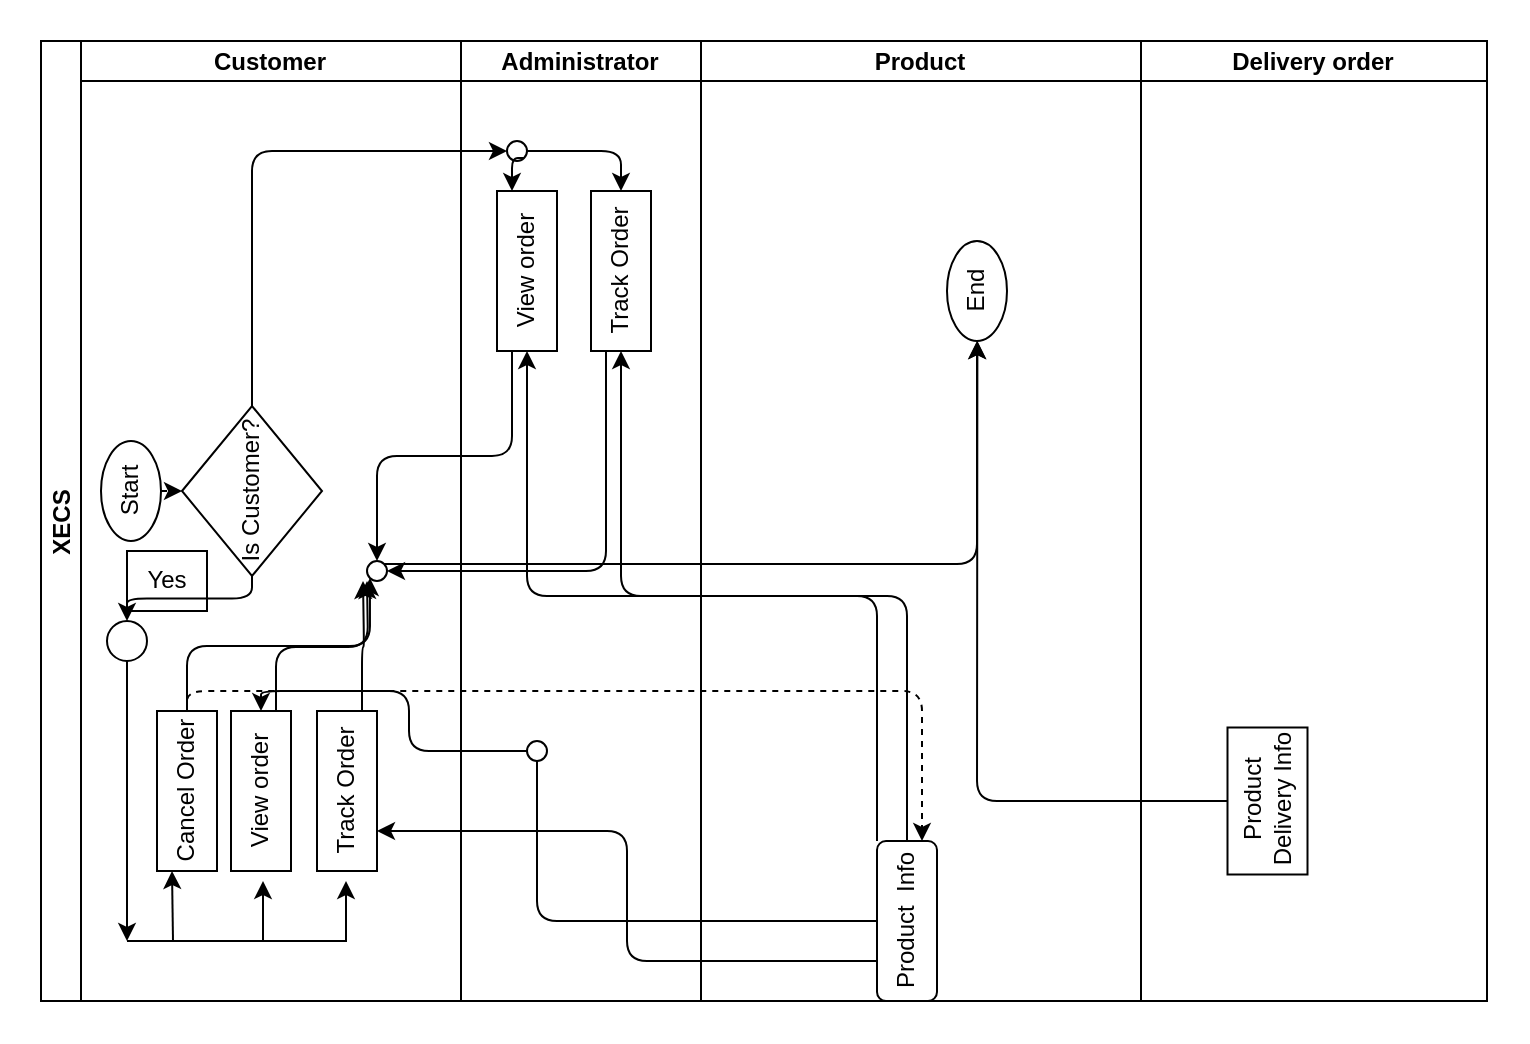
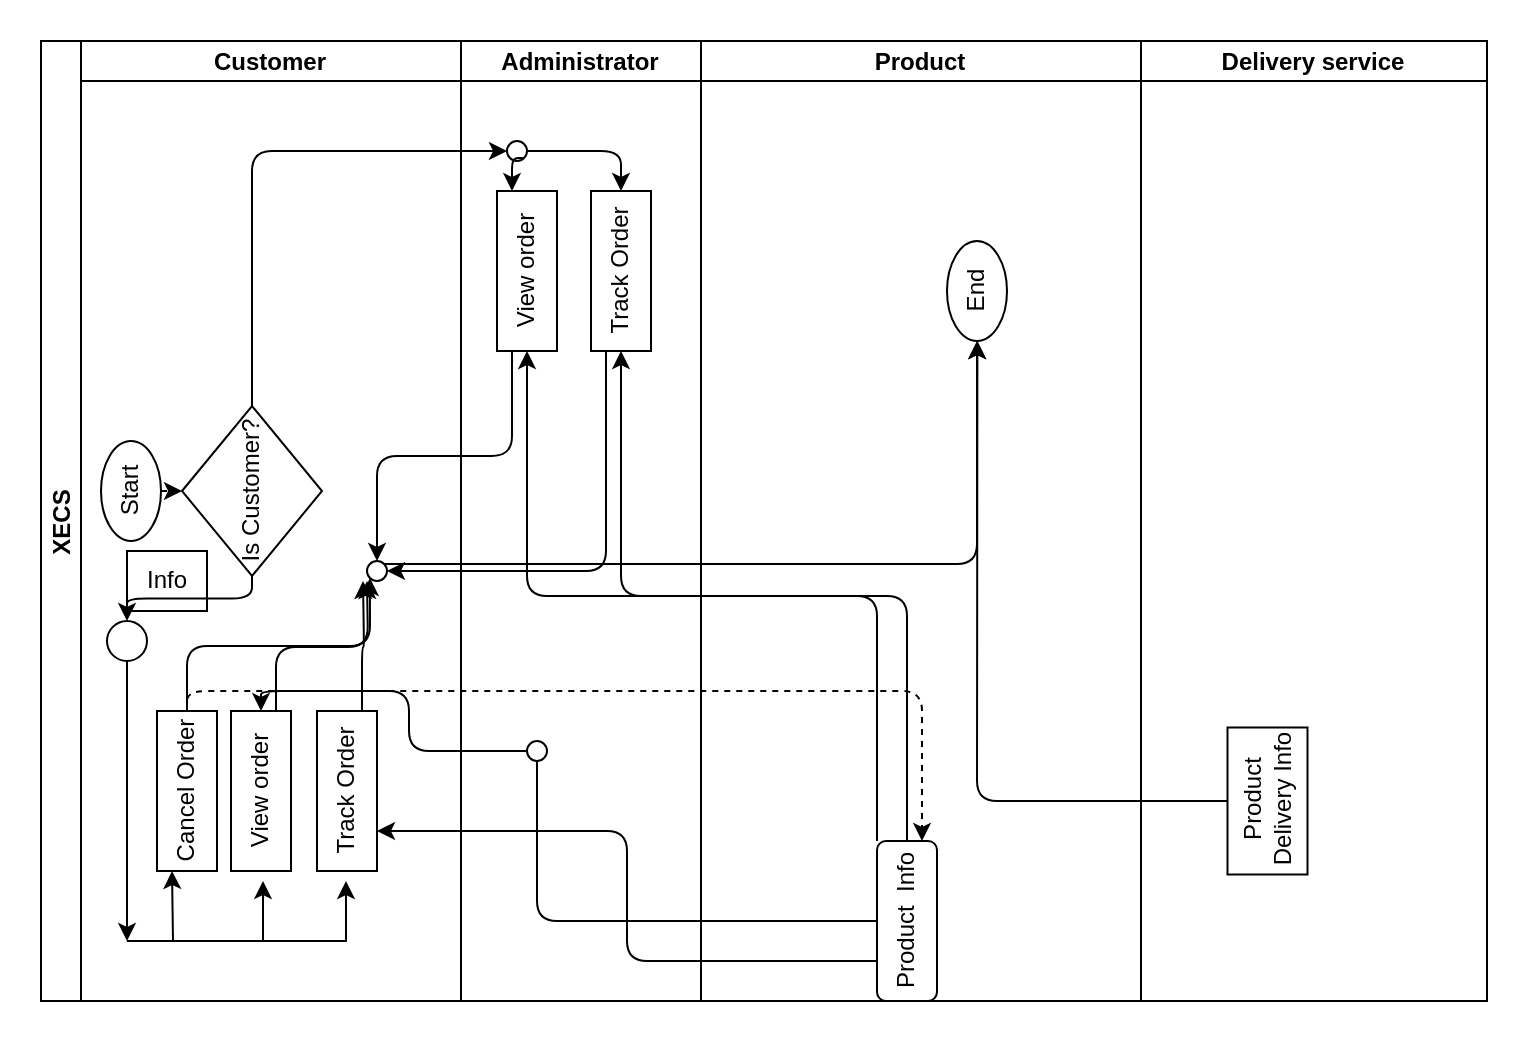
  <mxCell id="0" />
  <mxCell id="1" parent="0" />
  <mxCell id="2" value="XECS" style="swimlane;childLayout=stackLayout;resizeParent=1;resizeParentMax=0;startSize=20;horizontal=0;horizontalStack=1;fillColor=none;strokeColor=#000000;fontColor=#000000;" parent="1" vertex="1"><mxGeometry x="20" width="723" height="480" as="geometry" y="20" /></mxCell>
  <mxCell id="3" value="Customer" style="swimlane;startSize=20;fillColor=none;strokeColor=#000000;fontColor=#000000;" parent="2" vertex="1"><mxGeometry x="20" width="190" height="480" as="geometry" /></mxCell>
  <mxCell id="4" style="edgeStyle=none;html=1;exitX=0.5;exitY=1;exitDx=0;exitDy=0;entryX=0.5;entryY=0;entryDx=0;entryDy=0;fillColor=none;strokeColor=#000000;fontColor=#000000;dashed=1;" parent="3" source="5" target="7" edge="1"><mxGeometry relative="1" as="geometry" /></mxCell>
  <mxCell id="5" value="Start" style="ellipse;whiteSpace=wrap;html=1;rotation=-90;fillColor=none;strokeColor=#000000;fontColor=#000000;" parent="3" vertex="1"><mxGeometry y="210" width="50" height="30" as="geometry" /></mxCell>
  <mxCell id="6" style="edgeStyle=orthogonalEdgeStyle;html=1;exitX=0;exitY=0.5;exitDx=0;exitDy=0;entryX=0.5;entryY=0;entryDx=0;entryDy=0;fillColor=none;strokeColor=#000000;fontColor=#000000;" parent="3" source="7" target="12" edge="1"><mxGeometry relative="1" as="geometry" /></mxCell>
  <mxCell id="7" value="Is Customer?" style="rhombus;whiteSpace=wrap;html=1;rotation=-90;fillColor=none;strokeColor=#000000;fontColor=#000000;" parent="3" vertex="1"><mxGeometry x="43" y="190" width="85" height="70" as="geometry" /></mxCell>
  <mxCell id="8" style="edgeStyle=orthogonalEdgeStyle;html=1;exitX=1;exitY=0.5;exitDx=0;exitDy=0;entryX=0;entryY=1;entryDx=0;entryDy=0;endArrow=classic;endFill=1;fillColor=none;strokeColor=#000000;fontColor=#000000;" parent="3" source="9" target="17" edge="1"><mxGeometry relative="1" as="geometry" /></mxCell>
  <mxCell id="9" value="Cancel Order" style="rounded=0;whiteSpace=wrap;html=1;rotation=-90;fillColor=none;strokeColor=#000000;fontColor=#000000;" parent="3" vertex="1"><mxGeometry x="13" y="360" width="80" height="30" as="geometry" /></mxCell>
  <mxCell id="10" value="View order" style="rounded=0;whiteSpace=wrap;html=1;rotation=-90;fillColor=none;strokeColor=#000000;fontColor=#000000;" parent="3" vertex="1"><mxGeometry x="50" y="360" width="80" height="30" as="geometry" /></mxCell>
  <mxCell id="11" value="Track Order" style="rounded=0;whiteSpace=wrap;html=1;rotation=-90;fillColor=none;strokeColor=#000000;fontColor=#000000;" parent="3" vertex="1"><mxGeometry x="93" y="360" width="80" height="30" as="geometry" /></mxCell>
  <mxCell id="12" value="" style="ellipse;whiteSpace=wrap;html=1;aspect=fixed;fillColor=none;strokeColor=#000000;fontColor=#000000;" parent="3" vertex="1"><mxGeometry x="13" y="290" width="20" height="20" as="geometry" /></mxCell>
  <mxCell id="13" value="" style="ellipse;whiteSpace=wrap;html=1;aspect=fixed;fillColor=none;strokeColor=#000000;fontColor=#000000;" parent="3" vertex="1"><mxGeometry x="13" y="440" as="geometry" /></mxCell>
  <mxCell id="14" value="" style="endArrow=classic;html=1;entryX=0;entryY=0.25;entryDx=0;entryDy=0;fillColor=none;strokeColor=#000000;fontColor=#000000;" parent="3" target="9" edge="1"><mxGeometry width="50" height="50" relative="1" as="geometry"><mxPoint x="46" y="450" as="sourcePoint" /><mxPoint x="93" y="400" as="targetPoint" /></mxGeometry></mxCell>
  <mxCell id="15" value="" style="endArrow=classic;html=1;fillColor=none;strokeColor=#000000;fontColor=#000000;" parent="3" edge="1"><mxGeometry width="50" height="50" relative="1" as="geometry"><mxPoint x="91" y="450" as="sourcePoint" /><mxPoint x="91" y="420" as="targetPoint" /></mxGeometry></mxCell>
  <mxCell id="16" value="" style="endArrow=classic;html=1;fillColor=none;strokeColor=#000000;fontColor=#000000;" parent="3" edge="1"><mxGeometry width="50" height="50" relative="1" as="geometry"><mxPoint x="132.5" y="450" as="sourcePoint" /><mxPoint x="132.5" y="420" as="targetPoint" /></mxGeometry></mxCell>
  <mxCell id="17" value="" style="ellipse;whiteSpace=wrap;html=1;aspect=fixed;fillColor=none;strokeColor=#000000;fontColor=#000000;" parent="3" vertex="1"><mxGeometry x="143" y="260" width="10" height="10" as="geometry" /></mxCell>
  <mxCell id="18" value="Administrator" style="swimlane;startSize=20;fillColor=none;strokeColor=#000000;fontColor=#000000;" parent="2" vertex="1"><mxGeometry x="210" width="120" height="480" as="geometry" /></mxCell>
  <mxCell id="19" value="View order" style="rounded=0;whiteSpace=wrap;html=1;rotation=-90;fillColor=none;strokeColor=#000000;fontColor=#000000;" parent="18" vertex="1"><mxGeometry x="-7" y="100" width="80" height="30" as="geometry" /></mxCell>
  <mxCell id="20" value="Track Order" style="rounded=0;whiteSpace=wrap;html=1;rotation=-90;fillColor=none;strokeColor=#000000;fontColor=#000000;" parent="18" vertex="1"><mxGeometry x="40" y="100" width="80" height="30" as="geometry" /></mxCell>
  <mxCell id="21" style="edgeStyle=orthogonalEdgeStyle;html=1;exitX=1;exitY=1;exitDx=0;exitDy=0;entryX=1;entryY=0.25;entryDx=0;entryDy=0;endArrow=classic;endFill=1;fillColor=none;strokeColor=#000000;fontColor=#000000;" parent="18" source="23" target="19" edge="1"><mxGeometry relative="1" as="geometry" /></mxCell>
  <mxCell id="22" style="edgeStyle=orthogonalEdgeStyle;html=1;exitX=1;exitY=0.5;exitDx=0;exitDy=0;entryX=1;entryY=0.5;entryDx=0;entryDy=0;endArrow=classic;endFill=1;fillColor=none;strokeColor=#000000;fontColor=#000000;" parent="18" source="23" target="20" edge="1"><mxGeometry relative="1" as="geometry" /></mxCell>
  <mxCell id="23" value="" style="ellipse;whiteSpace=wrap;html=1;aspect=fixed;fillColor=none;strokeColor=#000000;fontColor=#000000;" parent="18" vertex="1"><mxGeometry x="23" y="50" width="10" height="10" as="geometry" /></mxCell>
  <mxCell id="24" value="Product" style="swimlane;startSize=20;fillColor=none;strokeColor=#000000;fontColor=#000000;" parent="2" vertex="1"><mxGeometry x="330" width="220" height="480" as="geometry" /></mxCell>
  <mxCell id="25" value="Product&amp;nbsp; Info" style="rounded=1;whiteSpace=wrap;html=1;rotation=-90;fillColor=none;strokeColor=#000000;fontColor=#000000;" parent="24" vertex="1"><mxGeometry x="63" y="425" width="80" height="30" as="geometry" /></mxCell>
  <mxCell id="26" value="End" style="ellipse;whiteSpace=wrap;html=1;rotation=-90;fillColor=none;strokeColor=#000000;fontColor=#000000;" parent="24" vertex="1"><mxGeometry x="113" y="110" width="50" height="30" as="geometry" /></mxCell>
- <mxCell id="27" value="Delivery order" style="swimlane;startSize=20;fillColor=none;strokeColor=#000000;fontColor=#000000;" parent="2" vertex="1"><mxGeometry x="550" width="173" height="480" as="geometry" /></mxCell>
+ <mxCell id="27" value="Delivery service" style="swimlane;startSize=20;fillColor=none;strokeColor=#000000;fontColor=#000000;" parent="2" vertex="1"><mxGeometry x="550" width="173" height="480" as="geometry" /></mxCell>
  <mxCell id="28" value="Product Delivery Info" style="rounded=0;whiteSpace=wrap;html=1;rotation=-90;fillColor=none;strokeColor=#000000;fontColor=#000000;" parent="27" vertex="1"><mxGeometry x="26.5" y="360" width="73.5" height="40" as="geometry" /></mxCell>
  <mxCell id="29" style="edgeStyle=orthogonalEdgeStyle;html=1;exitX=0.5;exitY=0;exitDx=0;exitDy=0;endArrow=classic;endFill=1;fillColor=none;strokeColor=#000000;fontColor=#000000;" parent="2" source="28" target="26" edge="1"><mxGeometry relative="1" as="geometry"><mxPoint x="433" y="110" as="targetPoint" /></mxGeometry></mxCell>
  <mxCell id="30" style="edgeStyle=orthogonalEdgeStyle;html=1;exitX=0.25;exitY=0;exitDx=0;exitDy=0;entryX=0.25;entryY=1;entryDx=0;entryDy=0;endArrow=classic;endFill=1;fillColor=none;strokeColor=#000000;fontColor=#000000;" parent="2" source="25" target="11" edge="1"><mxGeometry relative="1" as="geometry" /></mxCell>
  <mxCell id="31" style="edgeStyle=orthogonalEdgeStyle;html=1;exitX=1;exitY=0.5;exitDx=0;exitDy=0;entryX=0;entryY=0.5;entryDx=0;entryDy=0;endArrow=classic;endFill=1;fillColor=none;strokeColor=#000000;fontColor=#000000;" parent="2" source="7" target="23" edge="1"><mxGeometry relative="1" as="geometry" /></mxCell>
  <mxCell id="32" style="edgeStyle=orthogonalEdgeStyle;html=1;exitX=1;exitY=0.5;exitDx=0;exitDy=0;entryX=0;entryY=0.5;entryDx=0;entryDy=0;endArrow=classic;endFill=1;fillColor=none;strokeColor=#000000;fontColor=#000000;" parent="2" source="25" target="19" edge="1"><mxGeometry relative="1" as="geometry" /></mxCell>
  <mxCell id="33" style="edgeStyle=orthogonalEdgeStyle;html=1;exitX=1;exitY=0;exitDx=0;exitDy=0;entryX=0;entryY=0.5;entryDx=0;entryDy=0;endArrow=classic;endFill=1;fillColor=none;strokeColor=#000000;fontColor=#000000;" parent="2" source="25" target="20" edge="1"><mxGeometry relative="1" as="geometry" /></mxCell>
  <mxCell id="34" style="edgeStyle=orthogonalEdgeStyle;html=1;exitX=1;exitY=0.5;exitDx=0;exitDy=0;entryX=1;entryY=0.75;entryDx=0;entryDy=0;endArrow=classic;endFill=1;fillColor=none;strokeColor=#000000;fontColor=#000000;dashed=1;" parent="2" source="9" target="25" edge="1"><mxGeometry relative="1" as="geometry" /></mxCell>
  <mxCell id="35" style="edgeStyle=orthogonalEdgeStyle;html=1;exitX=0;exitY=0.25;exitDx=0;exitDy=0;entryX=0.5;entryY=0;entryDx=0;entryDy=0;endArrow=classic;endFill=1;fillColor=none;strokeColor=#000000;fontColor=#000000;" parent="2" source="19" target="17" edge="1"><mxGeometry relative="1" as="geometry" /></mxCell>
  <mxCell id="36" style="edgeStyle=orthogonalEdgeStyle;html=1;exitX=0;exitY=0.25;exitDx=0;exitDy=0;endArrow=classic;endFill=1;entryX=1;entryY=0.5;entryDx=0;entryDy=0;fillColor=none;strokeColor=#000000;fontColor=#000000;" parent="2" source="20" target="17" edge="1"><mxGeometry relative="1" as="geometry"><mxPoint x="173" y="250" as="targetPoint" /></mxGeometry></mxCell>
  <mxCell id="37" style="edgeStyle=orthogonalEdgeStyle;html=1;exitX=1;exitY=0;exitDx=0;exitDy=0;entryX=0;entryY=0.5;entryDx=0;entryDy=0;endArrow=classic;endFill=1;fillColor=none;strokeColor=#000000;fontColor=#000000;" parent="2" source="17" target="26" edge="1"><mxGeometry relative="1" as="geometry" /></mxCell>
  <mxCell id="38" style="edgeStyle=orthogonalEdgeStyle;html=1;exitX=0.5;exitY=1;exitDx=0;exitDy=0;fillColor=none;strokeColor=#000000;fontColor=#000000;" parent="1" source="12" edge="1"><mxGeometry relative="1" as="geometry"><mxPoint x="63" y="470" as="targetPoint" /></mxGeometry></mxCell>
  <mxCell id="39" value="" style="endArrow=none;html=1;endFill=0;fillColor=none;strokeColor=#000000;fontColor=#000000;" parent="1" edge="1"><mxGeometry width="50" height="50" relative="1" as="geometry"><mxPoint x="63" y="470" as="sourcePoint" /><mxPoint x="173" y="470" as="targetPoint" /></mxGeometry></mxCell>
  <mxCell id="40" style="edgeStyle=orthogonalEdgeStyle;html=1;exitX=0;exitY=0.5;exitDx=0;exitDy=0;entryX=1;entryY=0.5;entryDx=0;entryDy=0;endArrow=classic;endFill=1;fillColor=none;strokeColor=#000000;fontColor=#000000;" parent="1" source="41" target="10" edge="1"><mxGeometry relative="1" as="geometry" /></mxCell>
  <mxCell id="41" value="" style="ellipse;whiteSpace=wrap;html=1;aspect=fixed;fillColor=none;strokeColor=#000000;fontColor=#000000;" parent="1" vertex="1"><mxGeometry x="263" y="370" width="10" height="10" as="geometry" /></mxCell>
  <mxCell id="42" value="" style="edgeStyle=orthogonalEdgeStyle;html=1;exitX=0.5;exitY=0;exitDx=0;exitDy=0;endArrow=none;endFill=1;fillColor=none;strokeColor=#000000;fontColor=#000000;" parent="1" source="25" target="41" edge="1"><mxGeometry relative="1" as="geometry"><mxPoint x="293" y="320" as="targetPoint" /><mxPoint x="418" y="135" as="sourcePoint" /></mxGeometry></mxCell>
- <mxCell id="43" value="Yes" style="text;html=1;align=center;verticalAlign=middle;resizable=0;points=[];autosize=1;strokeColor=#000000;fillColor=none;fontColor=#000000;" parent="1" vertex="1"><mxGeometry x="63" y="275" width="40" height="30" as="geometry" /></mxCell>
+ <mxCell id="43" value="Info" style="text;html=1;align=center;verticalAlign=middle;resizable=0;points=[];autosize=1;strokeColor=#000000;fillColor=none;fontColor=#000000;" parent="1" vertex="1"><mxGeometry x="63" y="275" width="40" height="30" as="geometry" /></mxCell>
  <mxCell id="44" style="edgeStyle=orthogonalEdgeStyle;html=1;exitX=1;exitY=0.75;exitDx=0;exitDy=0;endArrow=classic;endFill=1;fillColor=none;strokeColor=#000000;fontColor=#000000;" parent="1" source="10" edge="1"><mxGeometry relative="1" as="geometry"><mxPoint x="183" y="290" as="targetPoint" /></mxGeometry></mxCell>
  <mxCell id="45" style="edgeStyle=orthogonalEdgeStyle;html=1;exitX=1;exitY=0.75;exitDx=0;exitDy=0;endArrow=classic;endFill=1;fillColor=none;strokeColor=#000000;fontColor=#000000;" parent="1" source="11" edge="1"><mxGeometry relative="1" as="geometry"><mxPoint x="181" y="290" as="targetPoint" /></mxGeometry></mxCell>
